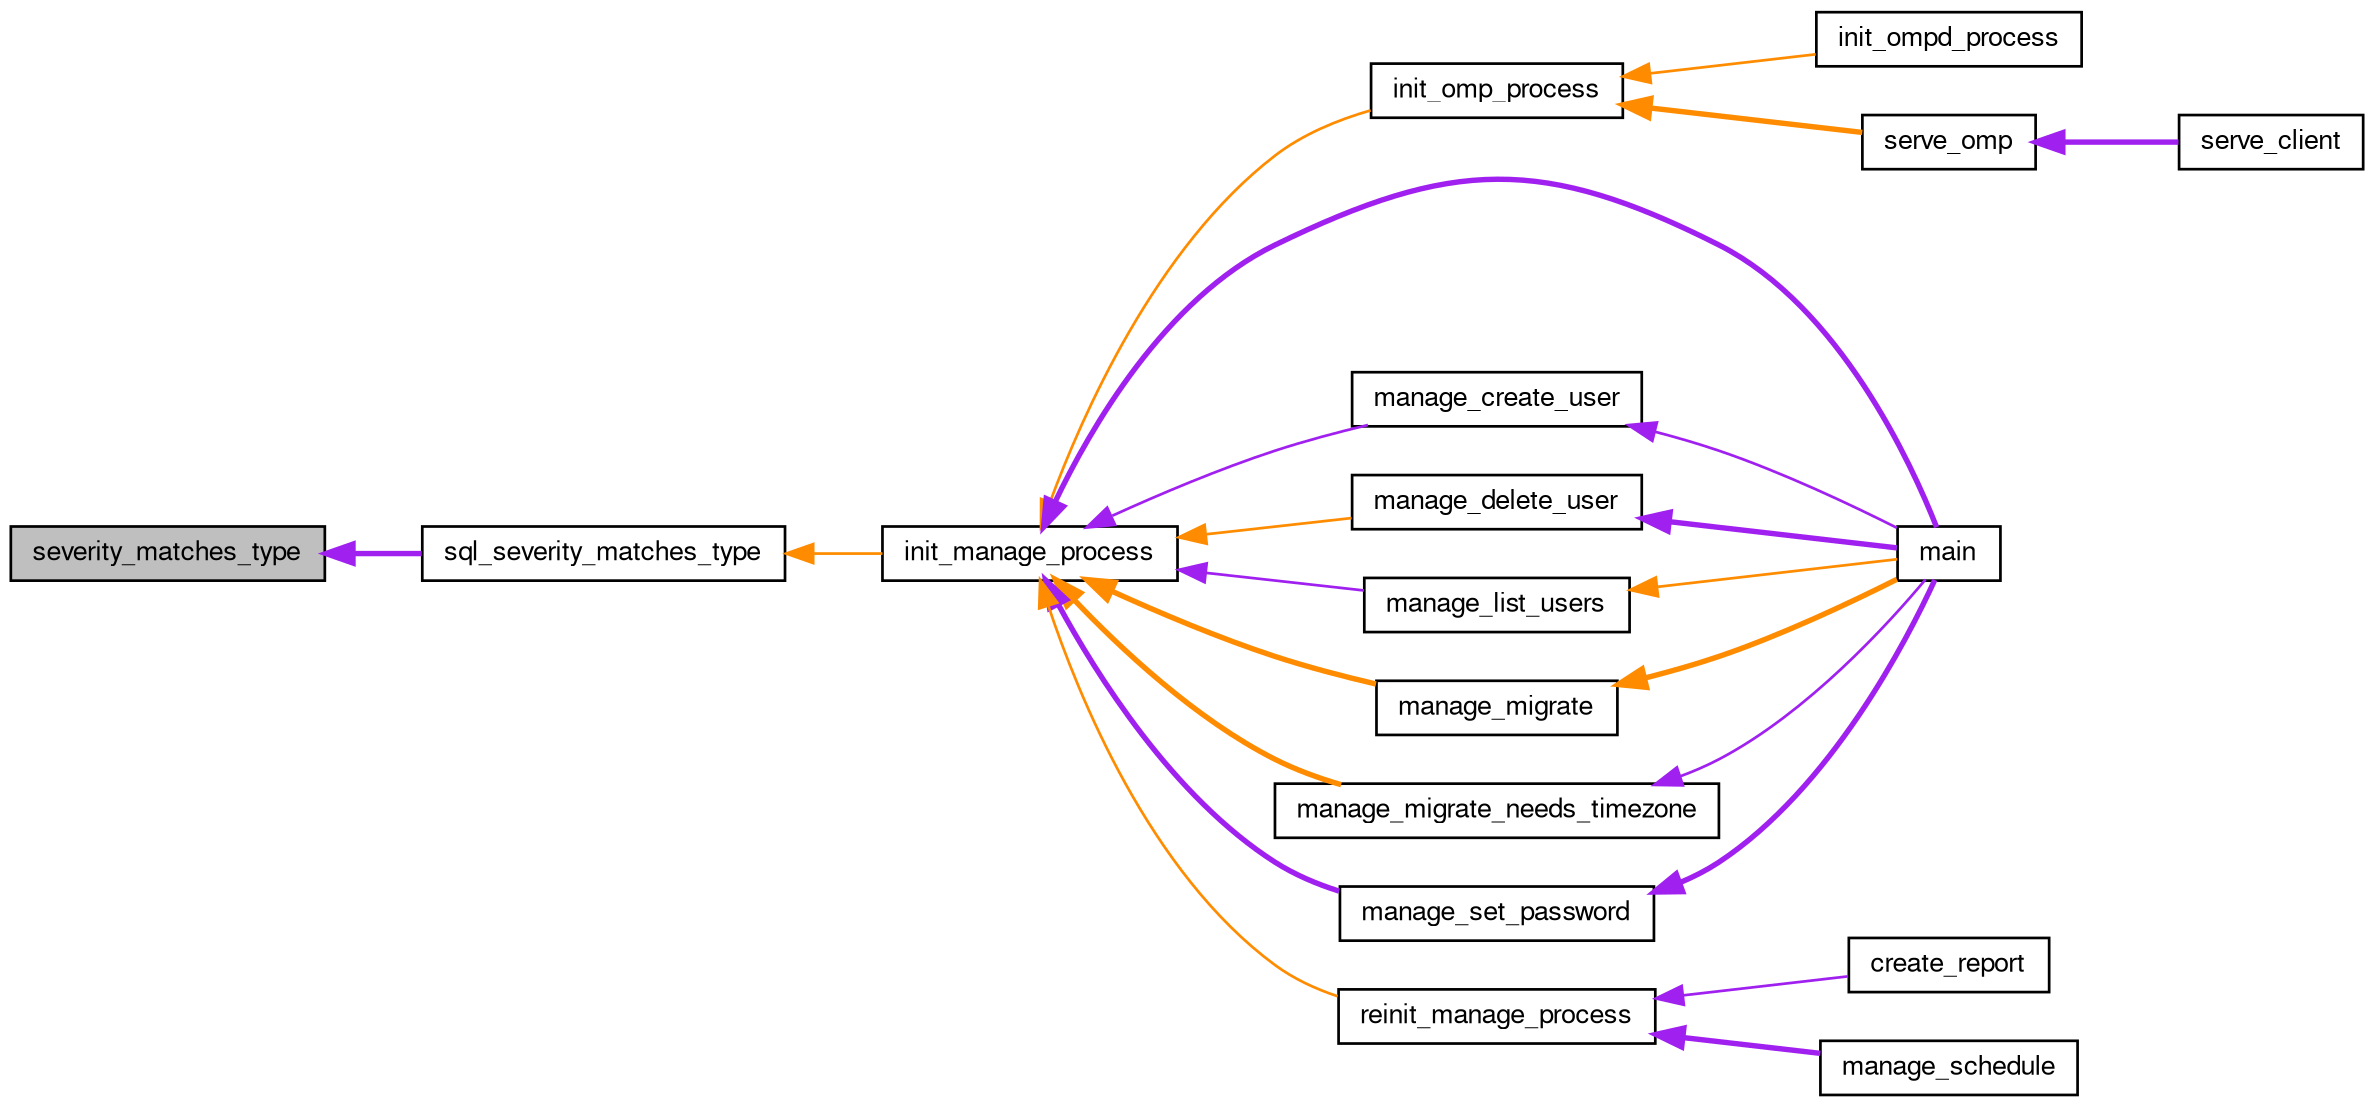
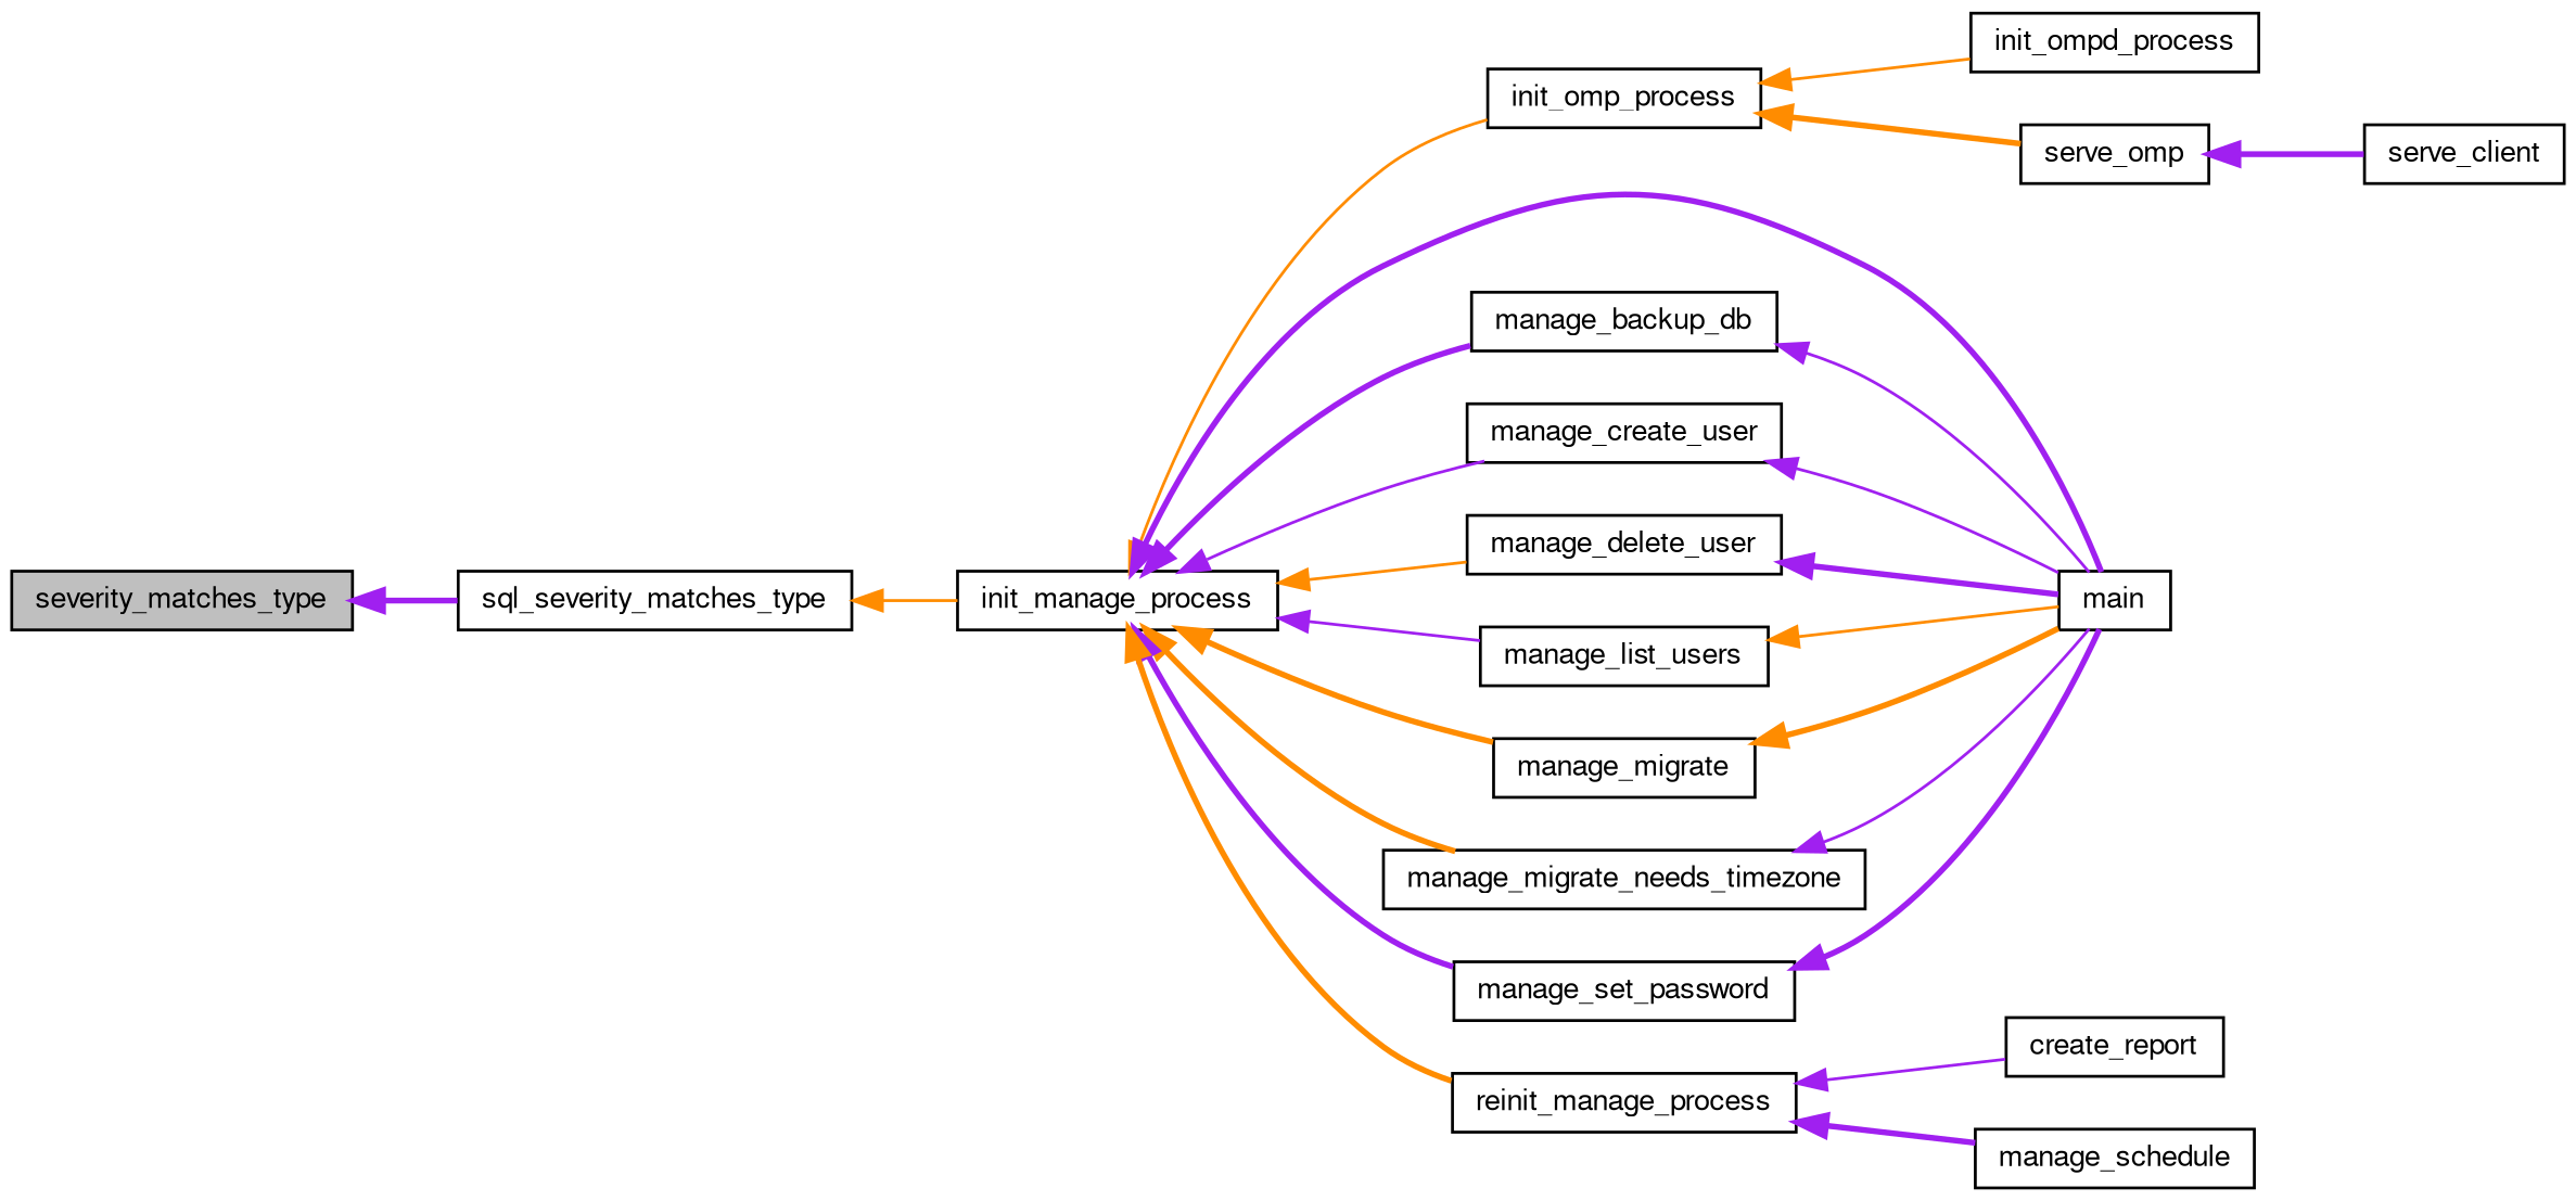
  digraph {
    rankdir=LR
    node [color=black fontname=FreeSans fontsize=10 shape=record]
    edge [color=purple dir=back fontname=FreeSans fontsize=10 labelfontname=FreeSans labelfontsize=10 style=bold]
    n1 [fillcolor=grey75 fontcolor=black height=0.2 label=severity_matches_type style=filled width=0.4]
    n2 [height=0.2 label=sql_severity_matches_type width=0.4]
    n3 [height=0.2 label=init_manage_process width=0.4]
    n4 [height=0.2 label=init_omp_process width=0.4]
    n5 [height=0.2 label=main width=0.4]
+   n6 [height=0.2 label=manage_backup_db width=0.4]
    n7 [height=0.2 label=manage_create_user width=0.4]
    n8 [height=0.2 label=manage_delete_user width=0.4]
    n9 [height=0.2 label=manage_list_users width=0.4]
    n10 [height=0.2 label=manage_migrate width=0.4]
    n11 [height=0.2 label=manage_migrate_needs_timezone width=0.4]
    n12 [height=0.2 label=manage_set_password width=0.4]
    n13 [height=0.2 label=reinit_manage_process width=0.4]
    n14 [height=0.2 label=init_ompd_process width=0.4]
    n15 [height=0.2 label=serve_omp width=0.4]
    n16 [height=0.2 label=create_report width=0.4]
    n17 [height=0.2 label=manage_schedule width=0.4]
    n18 [height=0.2 label=serve_client width=0.4]
    n1 -> n2
    n2 -> n3 [color=darkorange style=solid]
    n3 -> n4 [color=darkorange style=solid]
    n3 -> n5
+   n3 -> n6
    n3 -> n7 [style=solid]
    n3 -> n8 [color=darkorange style=solid]
    n3 -> n9 [style=solid]
    n3 -> n10 [color=darkorange]
    n3 -> n11 [color=darkorange]
    n3 -> n12
-   n3 -> n13 [color=darkorange style=solid]
+   n3 -> n13 [color=darkorange]
    n4 -> n14 [color=darkorange style=solid]
    n4 -> n15 [color=darkorange]
+   n6 -> n5 [style=solid]
    n7 -> n5 [style=solid]
    n8 -> n5
    n9 -> n5 [color=darkorange style=solid]
    n10 -> n5 [color=darkorange]
    n11 -> n5 [style=solid]
    n12 -> n5
    n13 -> n16 [style=solid]
    n13 -> n17
    n15 -> n18
  }
